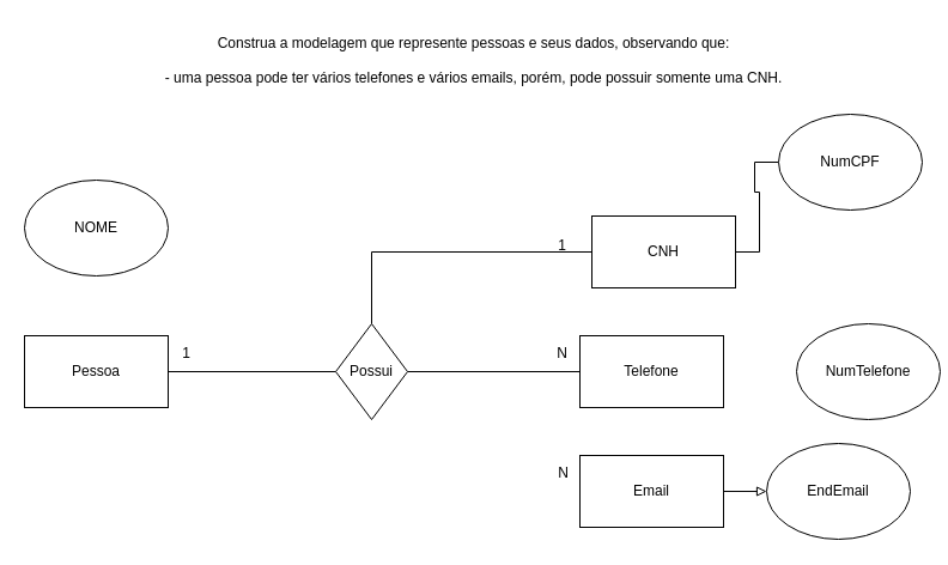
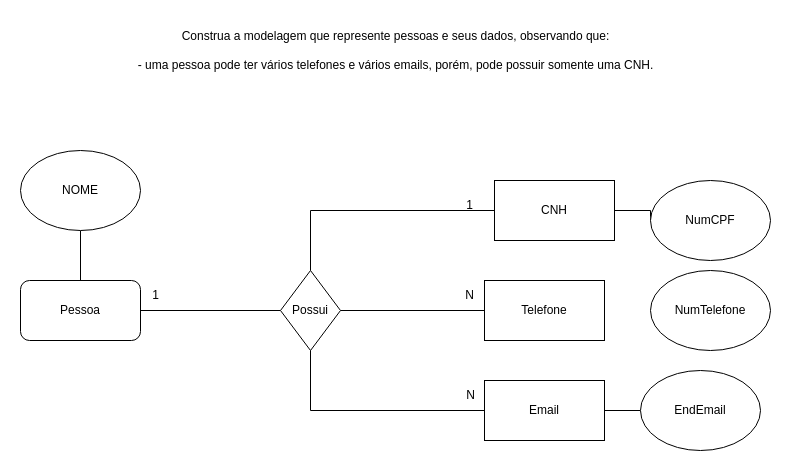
  <mxCell id="0" />
  <mxCell id="1" parent="0" />
  <mxCell id="2" value="&lt;div&gt;Construa a modelagem que represente pessoas e seus dados, observando que:&lt;/div&gt;&lt;div&gt;&lt;br&gt;&lt;/div&gt;&lt;div&gt;- uma pessoa pode ter vários telefones e vários emails, porém, pode possuir somente uma CNH.&lt;/div&gt;" style="text;html=1;align=center;verticalAlign=middle;resizable=0;points=[];autosize=1;strokeColor=none;fillColor=none;" vertex="1" parent="1"><mxGeometry x="125" y="20" width="540" height="60" as="geometry" /></mxCell>
  <mxCell id="3" style="edgeStyle=orthogonalEdgeStyle;rounded=0;orthogonalLoop=1;jettySize=auto;html=1;exitX=0;exitY=0.5;exitDx=0;exitDy=0;endArrow=none;endFill=0;entryX=0.5;entryY=0;entryDx=0;entryDy=0;" edge="1" parent="1" source="5" target="9"><mxGeometry relative="1" as="geometry"><mxPoint x="420" y="310" as="targetPoint" /></mxGeometry></mxCell>
  <mxCell id="4" style="edgeStyle=orthogonalEdgeStyle;rounded=0;orthogonalLoop=1;jettySize=auto;html=1;exitX=1;exitY=0.5;exitDx=0;exitDy=0;entryX=0;entryY=0.5;entryDx=0;entryDy=0;endArrow=none;endFill=0;" edge="1" parent="1" source="5" target="18"><mxGeometry relative="1" as="geometry" /></mxCell>
  <mxCell id="5" value="CNH" style="rounded=0;whiteSpace=wrap;html=1;" vertex="1" parent="1"><mxGeometry x="494" y="180" width="120" height="60" as="geometry" /></mxCell>
  <mxCell id="6" style="edgeStyle=orthogonalEdgeStyle;rounded=0;orthogonalLoop=1;jettySize=auto;html=1;exitX=1;exitY=0.5;exitDx=0;exitDy=0;entryX=0;entryY=0.5;entryDx=0;entryDy=0;endArrow=none;endFill=0;" edge="1" parent="1" source="7" target="9"><mxGeometry relative="1" as="geometry" /></mxCell>
- <mxCell id="7" value="Pessoa" style="rounded=0;whiteSpace=wrap;html=1;" vertex="1" parent="1"><mxGeometry x="20" y="280" width="120" height="60" as="geometry" /></mxCell>
+ <mxCell id="7" value="Pessoa" style="whiteSpace=wrap;html=1;rounded=1;" vertex="1" parent="1"><mxGeometry x="20" y="280" width="120" height="60" as="geometry" /></mxCell>
  <mxCell id="8" style="edgeStyle=orthogonalEdgeStyle;rounded=0;orthogonalLoop=1;jettySize=auto;html=1;exitX=1;exitY=0.5;exitDx=0;exitDy=0;entryX=0;entryY=0.5;entryDx=0;entryDy=0;endArrow=none;endFill=0;" edge="1" parent="1" source="9" target="13"><mxGeometry relative="1" as="geometry" /></mxCell>
  <mxCell id="9" value="Possui" style="rhombus;whiteSpace=wrap;html=1;" vertex="1" parent="1"><mxGeometry x="280" y="270" width="60" height="80" as="geometry" /></mxCell>
- <mxCell id="11" style="edgeStyle=orthogonalEdgeStyle;rounded=0;orthogonalLoop=1;jettySize=auto;html=1;exitX=1;exitY=0.5;exitDx=0;exitDy=0;endArrow=block;endFill=0;" edge="1" parent="1" source="12" target="19"><mxGeometry relative="1" as="geometry" /></mxCell>
+ <mxCell id="10" style="edgeStyle=orthogonalEdgeStyle;rounded=0;orthogonalLoop=1;jettySize=auto;html=1;endArrow=none;endFill=0;entryX=0.5;entryY=1;entryDx=0;entryDy=0;" edge="1" parent="1" source="12" target="9"><mxGeometry relative="1" as="geometry"><mxPoint x="420" y="310" as="targetPoint" /></mxGeometry></mxCell>
+ <mxCell id="11" style="edgeStyle=orthogonalEdgeStyle;rounded=0;orthogonalLoop=1;jettySize=auto;html=1;exitX=1;exitY=0.5;exitDx=0;exitDy=0;endArrow=none;endFill=0;" edge="1" parent="1" source="12" target="19"><mxGeometry relative="1" as="geometry" /></mxCell>
  <mxCell id="12" value="Email" style="rounded=0;whiteSpace=wrap;html=1;" vertex="1" parent="1"><mxGeometry x="484" y="380" width="120" height="60" as="geometry" /></mxCell>
  <mxCell id="13" value="Telefone" style="rounded=0;whiteSpace=wrap;html=1;" vertex="1" parent="1"><mxGeometry x="484" y="280" width="120" height="60" as="geometry" /></mxCell>
  <mxCell id="14" value="1" style="text;html=1;align=center;verticalAlign=middle;resizable=0;points=[];autosize=1;strokeColor=none;fillColor=none;" vertex="1" parent="1"><mxGeometry x="454" y="190" width="30" height="30" as="geometry" /></mxCell>
  <mxCell id="15" value="1" style="text;html=1;align=center;verticalAlign=middle;resizable=0;points=[];autosize=1;strokeColor=none;fillColor=none;" vertex="1" parent="1"><mxGeometry x="140" y="280" width="30" height="30" as="geometry" /></mxCell>
  <mxCell id="16" value="N" style="text;html=1;align=center;verticalAlign=middle;resizable=0;points=[];autosize=1;strokeColor=none;fillColor=none;" vertex="1" parent="1"><mxGeometry x="454" y="280" width="30" height="30" as="geometry" /></mxCell>
  <mxCell id="17" value="N" style="text;html=1;align=center;verticalAlign=middle;resizable=0;points=[];autosize=1;strokeColor=none;fillColor=none;" vertex="1" parent="1"><mxGeometry x="455" y="380" width="30" height="30" as="geometry" /></mxCell>
- <mxCell id="18" value="NumCPF" style="ellipse;whiteSpace=wrap;html=1;" vertex="1" parent="1"><mxGeometry x="650" y="95" width="120" height="80" as="geometry" /></mxCell>
+ <mxCell id="18" value="NumCPF" style="ellipse;whiteSpace=wrap;html=1;" vertex="1" parent="1"><mxGeometry x="650" y="180" width="120" height="80" as="geometry" /></mxCell>
  <mxCell id="19" value="EndEmail" style="ellipse;whiteSpace=wrap;html=1;" vertex="1" parent="1"><mxGeometry x="640" y="370" width="120" height="80" as="geometry" /></mxCell>
- <mxCell id="20" value="NumTelefone" style="ellipse;whiteSpace=wrap;html=1;" vertex="1" parent="1"><mxGeometry x="665" y="270" width="120" height="80" as="geometry" /></mxCell>
+ <mxCell id="20" value="NumTelefone" style="ellipse;whiteSpace=wrap;html=1;" vertex="1" parent="1"><mxGeometry x="650" y="270" width="120" height="80" as="geometry" /></mxCell>
+ <mxCell id="21" style="edgeStyle=orthogonalEdgeStyle;rounded=0;orthogonalLoop=1;jettySize=auto;html=1;exitX=0.5;exitY=1;exitDx=0;exitDy=0;entryX=0.5;entryY=0;entryDx=0;entryDy=0;endArrow=none;endFill=0;" edge="1" parent="1" source="22" target="7"><mxGeometry relative="1" as="geometry" /></mxCell>
  <mxCell id="22" value="NOME" style="ellipse;whiteSpace=wrap;html=1;" vertex="1" parent="1"><mxGeometry x="20" y="150" width="120" height="80" as="geometry" /></mxCell>
